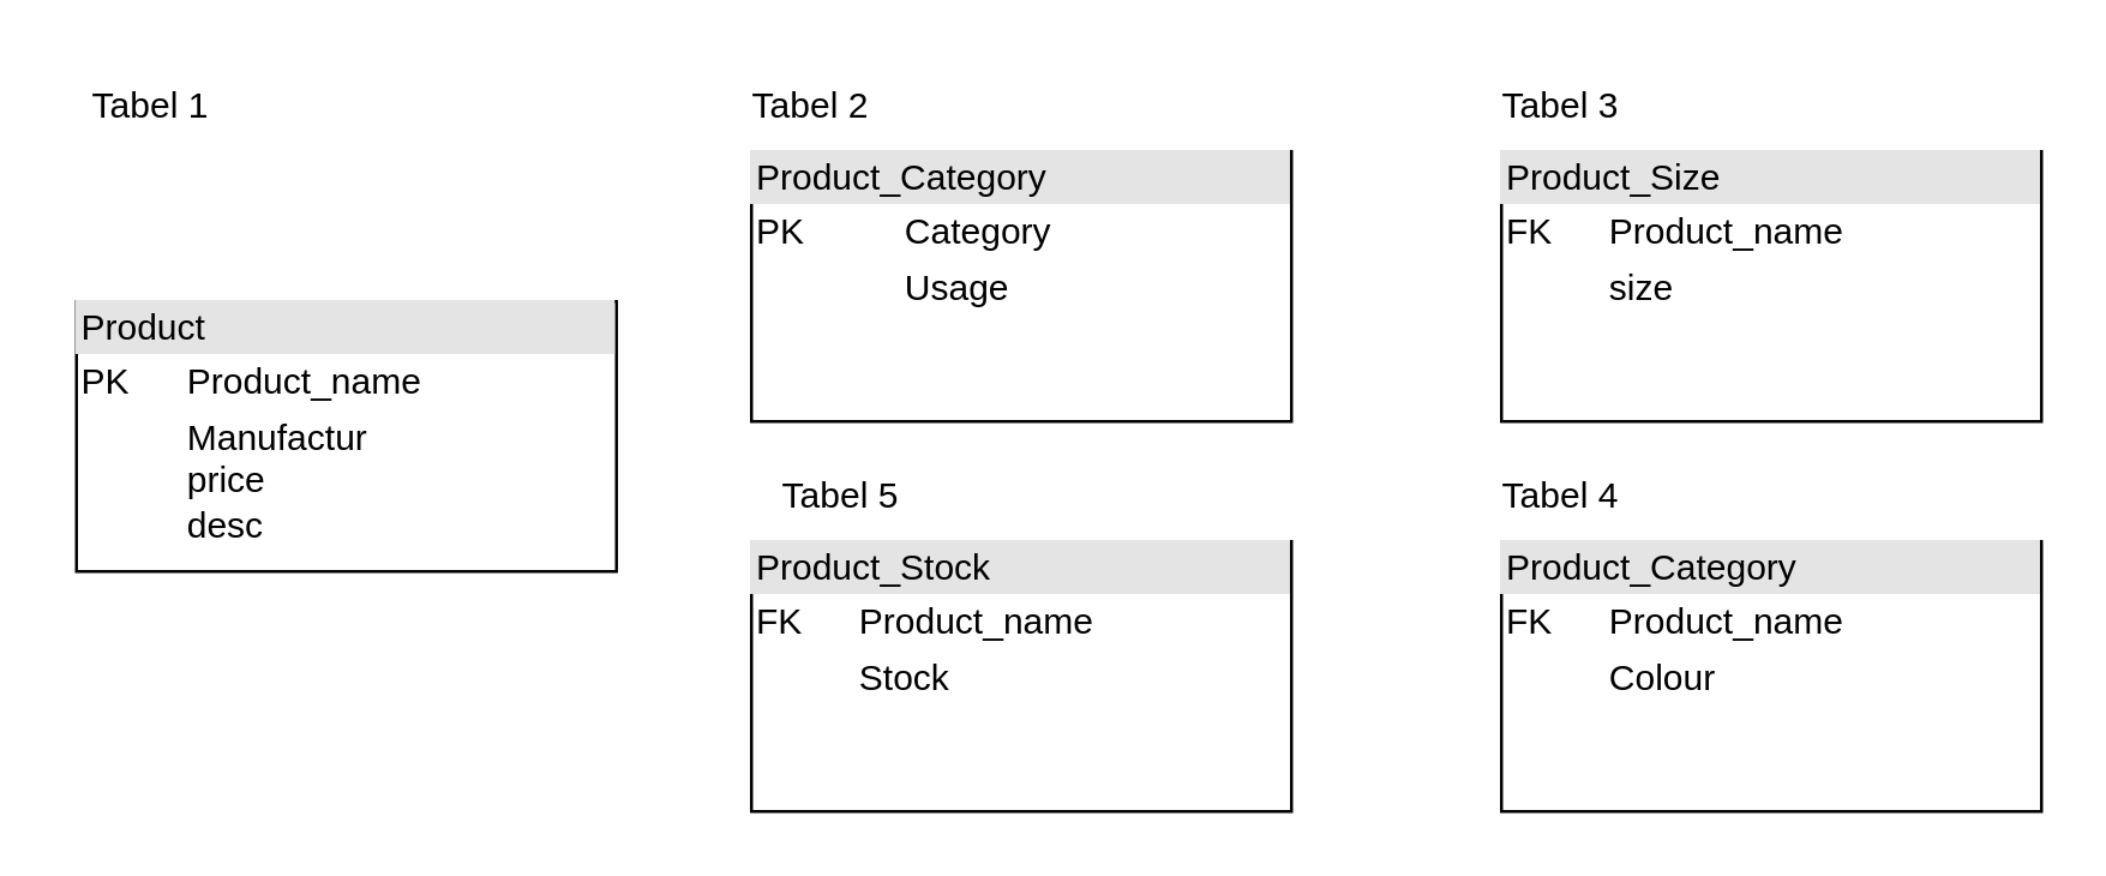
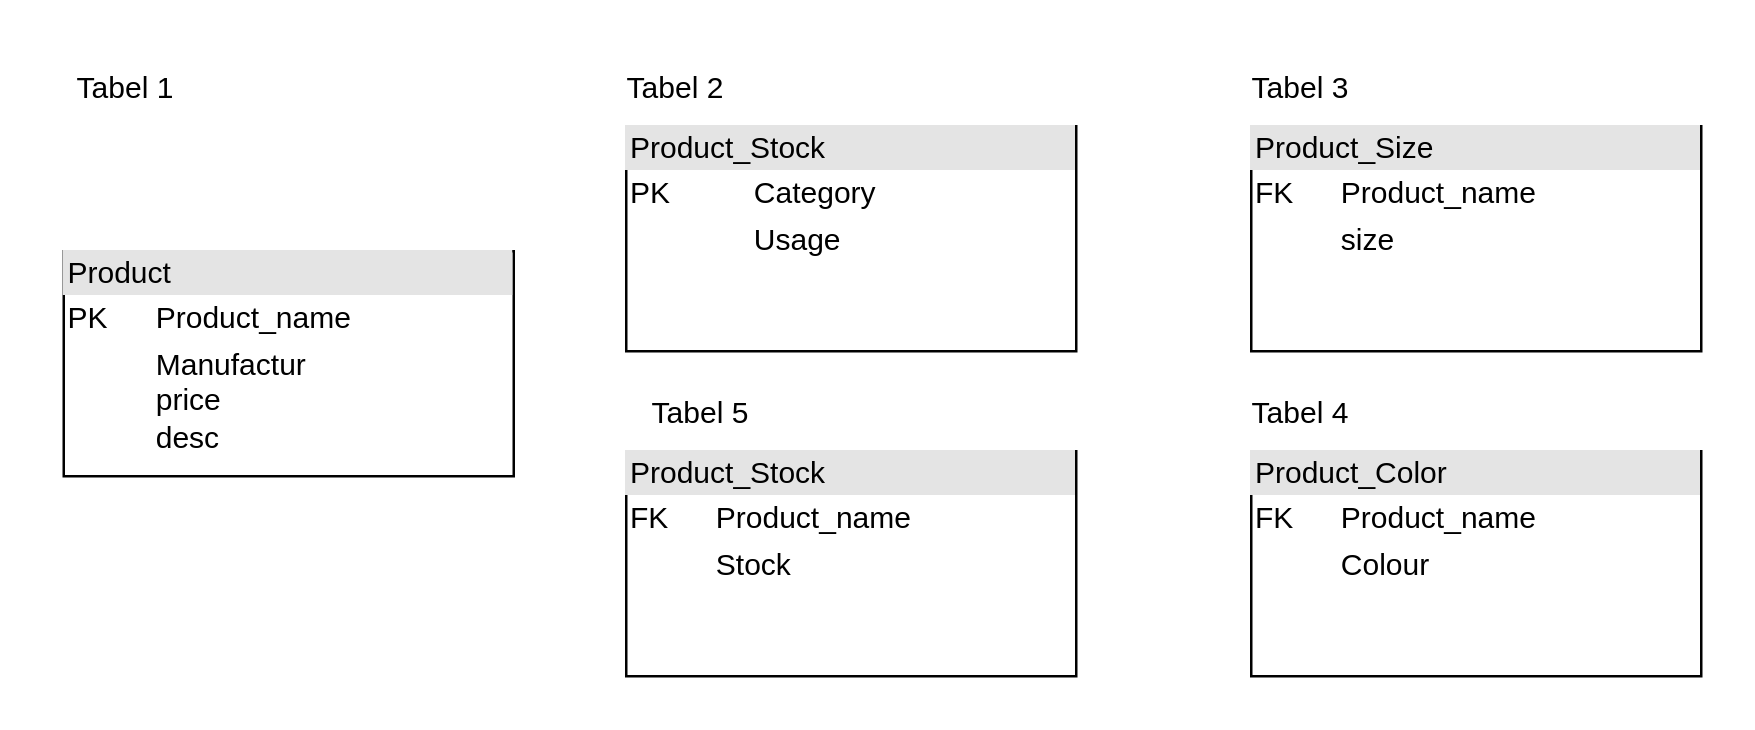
  <mxCell id="0" />
  <mxCell id="1" parent="0" />
- <mxCell id="2" value="&lt;div style=&quot;box-sizing:border-box;width:100%;background:#e4e4e4;padding:2px;&quot;&gt;Product_Category&lt;/div&gt;&lt;table style=&quot;width:100%;font-size:1em;&quot; cellpadding=&quot;2&quot; cellspacing=&quot;0&quot;&gt;&lt;tbody&gt;&lt;tr&gt;&lt;td&gt;PK&lt;/td&gt;&lt;td&gt;Category&lt;/td&gt;&lt;/tr&gt;&lt;tr&gt;&lt;td&gt;&lt;br&gt;&lt;/td&gt;&lt;td&gt;Usage&lt;/td&gt;&lt;/tr&gt;&lt;/tbody&gt;&lt;/table&gt;" style="verticalAlign=top;align=left;overflow=fill;html=1;whiteSpace=wrap;" vertex="1" parent="1"><mxGeometry x="250" y="50" width="180" height="90" as="geometry" /></mxCell>
+ <mxCell id="2" value="&lt;div style=&quot;box-sizing:border-box;width:100%;background:#e4e4e4;padding:2px;&quot;&gt;Product_Stock&lt;/div&gt;&lt;table style=&quot;width:100%;font-size:1em;&quot; cellpadding=&quot;2&quot; cellspacing=&quot;0&quot;&gt;&lt;tbody&gt;&lt;tr&gt;&lt;td&gt;PK&lt;/td&gt;&lt;td&gt;Category&lt;/td&gt;&lt;/tr&gt;&lt;tr&gt;&lt;td&gt;&lt;br&gt;&lt;/td&gt;&lt;td&gt;Usage&lt;/td&gt;&lt;/tr&gt;&lt;/tbody&gt;&lt;/table&gt;" style="verticalAlign=top;align=left;overflow=fill;html=1;whiteSpace=wrap;" vertex="1" parent="1"><mxGeometry x="250" y="50" width="180" height="90" as="geometry" /></mxCell>
  <mxCell id="3" value="&lt;div style=&quot;box-sizing:border-box;width:100%;background:#e4e4e4;padding:2px;&quot;&gt;Product_Size&lt;/div&gt;&lt;table style=&quot;width:100%;font-size:1em;&quot; cellpadding=&quot;2&quot; cellspacing=&quot;0&quot;&gt;&lt;tbody&gt;&lt;tr&gt;&lt;td&gt;FK&lt;/td&gt;&lt;td&gt;Product_name&lt;/td&gt;&lt;/tr&gt;&lt;tr&gt;&lt;td&gt;&lt;br&gt;&lt;/td&gt;&lt;td&gt;size&lt;/td&gt;&lt;/tr&gt;&lt;tr&gt;&lt;td&gt;&lt;/td&gt;&lt;td&gt;&lt;br&gt;&lt;/td&gt;&lt;/tr&gt;&lt;/tbody&gt;&lt;/table&gt;" style="verticalAlign=top;align=left;overflow=fill;html=1;whiteSpace=wrap;" vertex="1" parent="1"><mxGeometry x="500" y="50" width="180" height="90" as="geometry" /></mxCell>
- <mxCell id="4" value="&lt;div style=&quot;box-sizing:border-box;width:100%;background:#e4e4e4;padding:2px;&quot;&gt;Product_Category&lt;/div&gt;&lt;table style=&quot;width:100%;font-size:1em;&quot; cellpadding=&quot;2&quot; cellspacing=&quot;0&quot;&gt;&lt;tbody&gt;&lt;tr&gt;&lt;td&gt;FK&lt;/td&gt;&lt;td&gt;Product_name&lt;/td&gt;&lt;/tr&gt;&lt;tr&gt;&lt;td&gt;&lt;br&gt;&lt;/td&gt;&lt;td&gt;Colour&lt;/td&gt;&lt;/tr&gt;&lt;tr&gt;&lt;td&gt;&lt;/td&gt;&lt;td&gt;&lt;br&gt;&lt;/td&gt;&lt;/tr&gt;&lt;/tbody&gt;&lt;/table&gt;" style="verticalAlign=top;align=left;overflow=fill;html=1;whiteSpace=wrap;" vertex="1" parent="1"><mxGeometry x="500" y="180" width="180" height="90" as="geometry" /></mxCell>
+ <mxCell id="4" value="&lt;div style=&quot;box-sizing:border-box;width:100%;background:#e4e4e4;padding:2px;&quot;&gt;Product_Color&lt;/div&gt;&lt;table style=&quot;width:100%;font-size:1em;&quot; cellpadding=&quot;2&quot; cellspacing=&quot;0&quot;&gt;&lt;tbody&gt;&lt;tr&gt;&lt;td&gt;FK&lt;/td&gt;&lt;td&gt;Product_name&lt;/td&gt;&lt;/tr&gt;&lt;tr&gt;&lt;td&gt;&lt;br&gt;&lt;/td&gt;&lt;td&gt;Colour&lt;/td&gt;&lt;/tr&gt;&lt;tr&gt;&lt;td&gt;&lt;/td&gt;&lt;td&gt;&lt;br&gt;&lt;/td&gt;&lt;/tr&gt;&lt;/tbody&gt;&lt;/table&gt;" style="verticalAlign=top;align=left;overflow=fill;html=1;whiteSpace=wrap;" vertex="1" parent="1"><mxGeometry x="500" y="180" width="180" height="90" as="geometry" /></mxCell>
  <mxCell id="5" value="&lt;div style=&quot;box-sizing:border-box;width:100%;background:#e4e4e4;padding:2px;&quot;&gt;Product_Stock&lt;/div&gt;&lt;table style=&quot;width:100%;font-size:1em;&quot; cellpadding=&quot;2&quot; cellspacing=&quot;0&quot;&gt;&lt;tbody&gt;&lt;tr&gt;&lt;td&gt;FK&lt;/td&gt;&lt;td&gt;Product_name&lt;/td&gt;&lt;/tr&gt;&lt;tr&gt;&lt;td&gt;&lt;br&gt;&lt;/td&gt;&lt;td&gt;Stock&lt;/td&gt;&lt;/tr&gt;&lt;tr&gt;&lt;td&gt;&lt;/td&gt;&lt;td&gt;&lt;br&gt;&lt;/td&gt;&lt;/tr&gt;&lt;/tbody&gt;&lt;/table&gt;" style="verticalAlign=top;align=left;overflow=fill;html=1;whiteSpace=wrap;" vertex="1" parent="1"><mxGeometry x="250" y="180" width="180" height="90" as="geometry" /></mxCell>
  <mxCell id="6" value="&lt;div style=&quot;box-sizing:border-box;width:100%;background:#e4e4e4;padding:2px;&quot;&gt;Product&lt;/div&gt;&lt;table style=&quot;width:100%;font-size:1em;&quot; cellpadding=&quot;2&quot; cellspacing=&quot;0&quot;&gt;&lt;tbody&gt;&lt;tr&gt;&lt;td&gt;PK&lt;/td&gt;&lt;td&gt;Product_name&lt;/td&gt;&lt;/tr&gt;&lt;tr&gt;&lt;td&gt;&lt;br&gt;&lt;/td&gt;&lt;td&gt;Manufactur&lt;br&gt;price&lt;br&gt;desc&lt;/td&gt;&lt;/tr&gt;&lt;tr&gt;&lt;td&gt;&lt;/td&gt;&lt;td&gt;&lt;br&gt;&lt;/td&gt;&lt;/tr&gt;&lt;/tbody&gt;&lt;/table&gt;" style="verticalAlign=top;align=left;overflow=fill;html=1;whiteSpace=wrap;" vertex="1" parent="1"><mxGeometry x="25" y="100" width="180" height="90" as="geometry" /></mxCell>
  <mxCell id="7" value="Tabel 1" style="text;html=1;align=center;verticalAlign=middle;whiteSpace=wrap;rounded=0;" vertex="1" parent="1"><mxGeometry x="20" y="20" width="60" height="30" as="geometry" /></mxCell>
  <mxCell id="8" value="Tabel 2" style="text;html=1;align=center;verticalAlign=middle;whiteSpace=wrap;rounded=0;" vertex="1" parent="1"><mxGeometry x="240" y="20" width="60" height="30" as="geometry" /></mxCell>
  <mxCell id="9" value="Tabel 3" style="text;html=1;align=center;verticalAlign=middle;whiteSpace=wrap;rounded=0;" vertex="1" parent="1"><mxGeometry x="490" y="20" width="60" height="30" as="geometry" /></mxCell>
  <mxCell id="10" value="Tabel 4" style="text;html=1;align=center;verticalAlign=middle;whiteSpace=wrap;rounded=0;" vertex="1" parent="1"><mxGeometry x="490" y="150" width="60" height="30" as="geometry" /></mxCell>
  <mxCell id="11" value="Tabel 5" style="text;html=1;align=center;verticalAlign=middle;whiteSpace=wrap;rounded=0;" vertex="1" parent="1"><mxGeometry x="250" y="150" width="60" height="30" as="geometry" /></mxCell>
